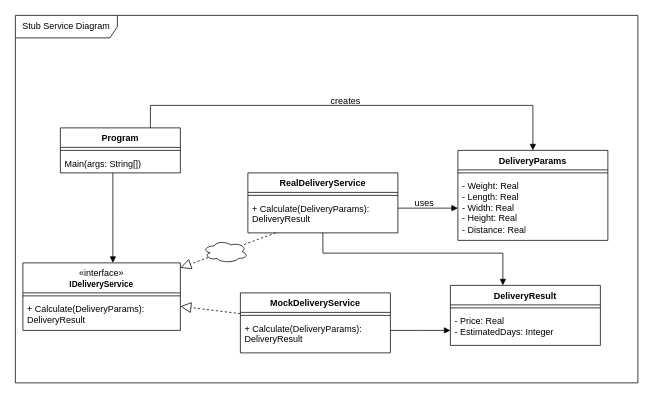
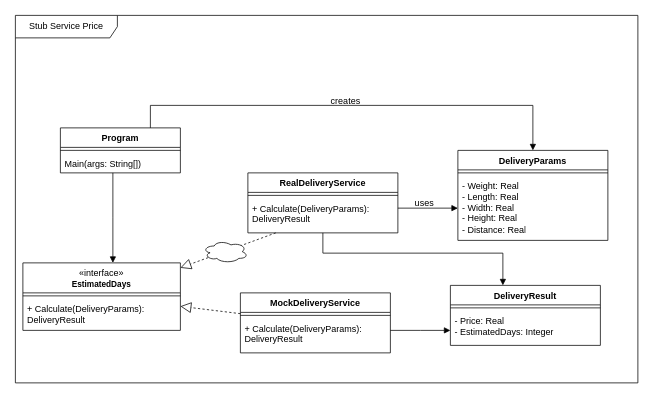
  <mxCell id="0" />
  <mxCell id="1" parent="0" />
  <mxCell id="2" value="Program" style="swimlane;fontStyle=1;align=center;verticalAlign=top;childLayout=stackLayout;horizontal=1;startSize=26;horizontalStack=0;resizeParent=1;resizeParentMax=0;resizeLast=0;collapsible=1;marginBottom=0;whiteSpace=wrap;html=1;" parent="1" vertex="1"><mxGeometry x="80" y="170" width="160" height="60" as="geometry" /></mxCell>
  <mxCell id="3" value="" style="line;strokeWidth=1;fillColor=none;align=left;verticalAlign=middle;spacingTop=-1;spacingLeft=3;spacingRight=3;rotatable=0;labelPosition=right;points=[];portConstraint=eastwest;strokeColor=inherit;" parent="2" vertex="1"><mxGeometry y="26" width="160" height="8" as="geometry" /></mxCell>
  <mxCell id="4" value="Main(args: String[])" style="text;strokeColor=none;fillColor=none;align=left;verticalAlign=top;spacingLeft=4;spacingRight=4;overflow=hidden;rotatable=0;points=[[0,0.5],[1,0.5]];portConstraint=eastwest;whiteSpace=wrap;html=1;" parent="2" vertex="1"><mxGeometry y="34" width="160" height="26" as="geometry" /></mxCell>
  <mxCell id="5" value="RealDeliveryService" style="swimlane;fontStyle=1;align=center;verticalAlign=top;childLayout=stackLayout;horizontal=1;startSize=26;horizontalStack=0;resizeParent=1;resizeParentMax=0;resizeLast=0;collapsible=1;marginBottom=0;whiteSpace=wrap;html=1;" parent="1" vertex="1"><mxGeometry x="330" y="230" width="200" height="80" as="geometry" /></mxCell>
  <mxCell id="6" value="" style="line;strokeWidth=1;fillColor=none;align=left;verticalAlign=middle;spacingTop=-1;spacingLeft=3;spacingRight=3;rotatable=0;labelPosition=right;points=[];portConstraint=eastwest;strokeColor=inherit;" parent="5" vertex="1"><mxGeometry y="26" width="200" height="8" as="geometry" /></mxCell>
  <mxCell id="7" value="+ Calculate(DeliveryParams): DeliveryResult" style="text;strokeColor=none;fillColor=none;align=left;verticalAlign=top;spacingLeft=4;spacingRight=4;overflow=hidden;rotatable=0;points=[[0,0.5],[1,0.5]];portConstraint=eastwest;whiteSpace=wrap;html=1;" parent="5" vertex="1"><mxGeometry y="34" width="200" height="46" as="geometry" /></mxCell>
  <mxCell id="8" value="MockDeliveryService" style="swimlane;fontStyle=1;align=center;verticalAlign=top;childLayout=stackLayout;horizontal=1;startSize=26;horizontalStack=0;resizeParent=1;resizeParentMax=0;resizeLast=0;collapsible=1;marginBottom=0;whiteSpace=wrap;html=1;" parent="1" vertex="1"><mxGeometry x="320" y="390" width="200" height="80" as="geometry" /></mxCell>
  <mxCell id="9" value="" style="line;strokeWidth=1;fillColor=none;align=left;verticalAlign=middle;spacingTop=-1;spacingLeft=3;spacingRight=3;rotatable=0;labelPosition=right;points=[];portConstraint=eastwest;strokeColor=inherit;" parent="8" vertex="1"><mxGeometry y="26" width="200" height="8" as="geometry" /></mxCell>
  <mxCell id="10" value="+ Calculate(DeliveryParams): DeliveryResult" style="text;strokeColor=none;fillColor=none;align=left;verticalAlign=top;spacingLeft=4;spacingRight=4;overflow=hidden;rotatable=0;points=[[0,0.5],[1,0.5]];portConstraint=eastwest;whiteSpace=wrap;html=1;" parent="8" vertex="1"><mxGeometry y="34" width="200" height="46" as="geometry" /></mxCell>
  <mxCell id="11" value="DeliveryResult" style="swimlane;fontStyle=1;align=center;verticalAlign=top;childLayout=stackLayout;horizontal=1;startSize=26;horizontalStack=0;resizeParent=1;resizeParentMax=0;resizeLast=0;collapsible=1;marginBottom=0;whiteSpace=wrap;html=1;" parent="1" vertex="1"><mxGeometry x="600" y="380" width="200" height="80" as="geometry" /></mxCell>
  <mxCell id="12" value="" style="line;strokeWidth=1;fillColor=none;align=left;verticalAlign=middle;spacingTop=-1;spacingLeft=3;spacingRight=3;rotatable=0;labelPosition=right;points=[];portConstraint=eastwest;strokeColor=inherit;" parent="11" vertex="1"><mxGeometry y="26" width="200" height="8" as="geometry" /></mxCell>
  <mxCell id="13" value="- Price: Real&lt;div&gt;- EstimatedDays: Integer&lt;/div&gt;" style="text;strokeColor=none;fillColor=none;align=left;verticalAlign=top;spacingLeft=4;spacingRight=4;overflow=hidden;rotatable=0;points=[[0,0.5],[1,0.5]];portConstraint=eastwest;whiteSpace=wrap;html=1;" parent="11" vertex="1"><mxGeometry y="34" width="200" height="46" as="geometry" /></mxCell>
  <mxCell id="14" value="DeliveryParams" style="swimlane;fontStyle=1;align=center;verticalAlign=top;childLayout=stackLayout;horizontal=1;startSize=26;horizontalStack=0;resizeParent=1;resizeParentMax=0;resizeLast=0;collapsible=1;marginBottom=0;whiteSpace=wrap;html=1;" parent="1" vertex="1"><mxGeometry x="610" y="200" width="200" height="120" as="geometry" /></mxCell>
  <mxCell id="15" value="" style="line;strokeWidth=1;fillColor=none;align=left;verticalAlign=middle;spacingTop=-1;spacingLeft=3;spacingRight=3;rotatable=0;labelPosition=right;points=[];portConstraint=eastwest;strokeColor=inherit;" parent="14" vertex="1"><mxGeometry y="26" width="200" height="8" as="geometry" /></mxCell>
  <mxCell id="16" value="- Weight: Real&lt;div&gt;- Length: Real&lt;/div&gt;&lt;div&gt;- Width: Real&lt;/div&gt;&lt;div&gt;- Height: Real&lt;/div&gt;&lt;div&gt;- Distance: Real&lt;/div&gt;" style="text;strokeColor=none;fillColor=none;align=left;verticalAlign=top;spacingLeft=4;spacingRight=4;overflow=hidden;rotatable=0;points=[[0,0.5],[1,0.5]];portConstraint=eastwest;whiteSpace=wrap;html=1;" parent="14" vertex="1"><mxGeometry y="34" width="200" height="86" as="geometry" /></mxCell>
  <mxCell id="17" value="" style="endArrow=block;endFill=1;html=1;edgeStyle=orthogonalEdgeStyle;align=left;verticalAlign=top;rounded=0;" parent="1" source="7" target="16" edge="1"><mxGeometry x="-1" relative="1" as="geometry"><mxPoint x="754" y="160" as="sourcePoint" /><mxPoint x="914" y="160" as="targetPoint" /><Array as="points"><mxPoint x="570" y="277" /><mxPoint x="570" y="277" /></Array></mxGeometry></mxCell>
  <mxCell id="18" value="" style="endArrow=block;endFill=1;html=1;edgeStyle=orthogonalEdgeStyle;align=left;verticalAlign=top;rounded=0;" parent="1" source="2" target="14" edge="1"><mxGeometry x="-1" relative="1" as="geometry"><mxPoint x="290" y="170" as="sourcePoint" /><mxPoint x="620" y="213" as="targetPoint" /><Array as="points"><mxPoint x="200" y="140" /><mxPoint x="710" y="140" /></Array></mxGeometry></mxCell>
  <mxCell id="19" value="" style="endArrow=block;endFill=1;html=1;edgeStyle=orthogonalEdgeStyle;align=left;verticalAlign=top;rounded=0;" parent="1" source="2" target="28" edge="1"><mxGeometry x="-1" relative="1" as="geometry"><mxPoint x="192.5" y="204" as="sourcePoint" /><mxPoint x="193" y="340" as="targetPoint" /><Array as="points"><mxPoint x="150" y="290" /><mxPoint x="150" y="290" /></Array></mxGeometry></mxCell>
  <mxCell id="20" value="" style="endArrow=block;endFill=1;html=1;edgeStyle=orthogonalEdgeStyle;align=left;verticalAlign=top;rounded=0;" parent="1" source="7" target="11" edge="1"><mxGeometry x="-1" relative="1" as="geometry"><mxPoint x="784" y="190" as="sourcePoint" /><mxPoint x="944" y="190" as="targetPoint" /><Array as="points"><mxPoint x="670" y="337" /></Array></mxGeometry></mxCell>
  <mxCell id="21" value="" style="endArrow=block;endFill=1;html=1;edgeStyle=orthogonalEdgeStyle;align=left;verticalAlign=top;rounded=0;" parent="1" source="10" target="13" edge="1"><mxGeometry x="-1" relative="1" as="geometry"><mxPoint x="794" y="200" as="sourcePoint" /><mxPoint x="954" y="200" as="targetPoint" /><Array as="points"><mxPoint x="560" y="440" /><mxPoint x="560" y="440" /></Array></mxGeometry></mxCell>
  <mxCell id="22" value="" style="endArrow=block;dashed=1;endFill=0;endSize=12;html=1;rounded=0;" parent="1" source="7" target="28" edge="1"><mxGeometry width="160" relative="1" as="geometry"><mxPoint x="560" y="310" as="sourcePoint" /><mxPoint x="230" y="348" as="targetPoint" /></mxGeometry></mxCell>
  <mxCell id="23" value="" style="endArrow=block;dashed=1;endFill=0;endSize=12;html=1;rounded=0;" parent="1" source="8" target="28" edge="1"><mxGeometry width="160" relative="1" as="geometry"><mxPoint x="752" y="290" as="sourcePoint" /><mxPoint x="230" y="379.592" as="targetPoint" /></mxGeometry></mxCell>
  <mxCell id="24" value="creates" style="text;html=1;align=center;verticalAlign=middle;resizable=0;points=[];autosize=1;strokeColor=none;fillColor=none;" parent="1" vertex="1"><mxGeometry x="430" y="120" width="60" height="30" as="geometry" /></mxCell>
  <mxCell id="25" value="uses" style="text;html=1;align=center;verticalAlign=middle;resizable=0;points=[];autosize=1;strokeColor=none;fillColor=none;" parent="1" vertex="1"><mxGeometry x="540" y="255" width="50" height="30" as="geometry" /></mxCell>
- <mxCell id="26" value="Stub Service Diagram" style="shape=umlFrame;whiteSpace=wrap;html=1;pointerEvents=0;width=136;height=30;" parent="1" vertex="1"><mxGeometry x="20" width="830" height="490" as="geometry" y="20" /></mxCell>
+ <mxCell id="26" value="Stub Service Price" style="shape=umlFrame;whiteSpace=wrap;html=1;pointerEvents=0;width=136;height=30;" parent="1" vertex="1"><mxGeometry x="20" width="830" height="490" as="geometry" y="20" /></mxCell>
  <mxCell id="27" value="" style="ellipse;shape=cloud;whiteSpace=wrap;html=1;" parent="1" vertex="1"><mxGeometry x="270" y="320" width="60" height="30" as="geometry" /></mxCell>
- <mxCell id="28" value="&lt;span style=&quot;font-weight: 400;&quot;&gt;«interface»&lt;/span&gt;&lt;br style=&quot;font-weight: 400;&quot;&gt;&lt;font style=&quot;font-size: 11px;&quot;&gt;IDeliveryService&lt;/font&gt;" style="swimlane;fontStyle=1;align=center;verticalAlign=top;childLayout=stackLayout;horizontal=1;startSize=40;horizontalStack=0;resizeParent=1;resizeParentMax=0;resizeLast=0;collapsible=1;marginBottom=0;whiteSpace=wrap;html=1;" parent="1" vertex="1"><mxGeometry x="30" y="350" width="210" height="90" as="geometry" /></mxCell>
+ <mxCell id="28" value="&lt;span style=&quot;font-weight: 400;&quot;&gt;«interface»&lt;/span&gt;&lt;br style=&quot;font-weight: 400;&quot;&gt;&lt;font style=&quot;font-size: 11px;&quot;&gt;EstimatedDays&lt;/font&gt;" style="swimlane;fontStyle=1;align=center;verticalAlign=top;childLayout=stackLayout;horizontal=1;startSize=40;horizontalStack=0;resizeParent=1;resizeParentMax=0;resizeLast=0;collapsible=1;marginBottom=0;whiteSpace=wrap;html=1;" parent="1" vertex="1"><mxGeometry x="30" y="350" width="210" height="90" as="geometry" /></mxCell>
  <mxCell id="29" value="" style="line;strokeWidth=1;fillColor=none;align=left;verticalAlign=middle;spacingTop=-1;spacingLeft=3;spacingRight=3;rotatable=0;labelPosition=right;points=[];portConstraint=eastwest;strokeColor=inherit;" parent="28" vertex="1"><mxGeometry y="40" width="210" height="8" as="geometry" /></mxCell>
  <mxCell id="30" value="+ Calculate(DeliveryParams): DeliveryResult" style="text;strokeColor=none;fillColor=none;align=left;verticalAlign=top;spacingLeft=4;spacingRight=4;overflow=hidden;rotatable=0;points=[[0,0.5],[1,0.5]];portConstraint=eastwest;whiteSpace=wrap;html=1;" parent="28" vertex="1"><mxGeometry y="48" width="210" height="42" as="geometry" /></mxCell>
